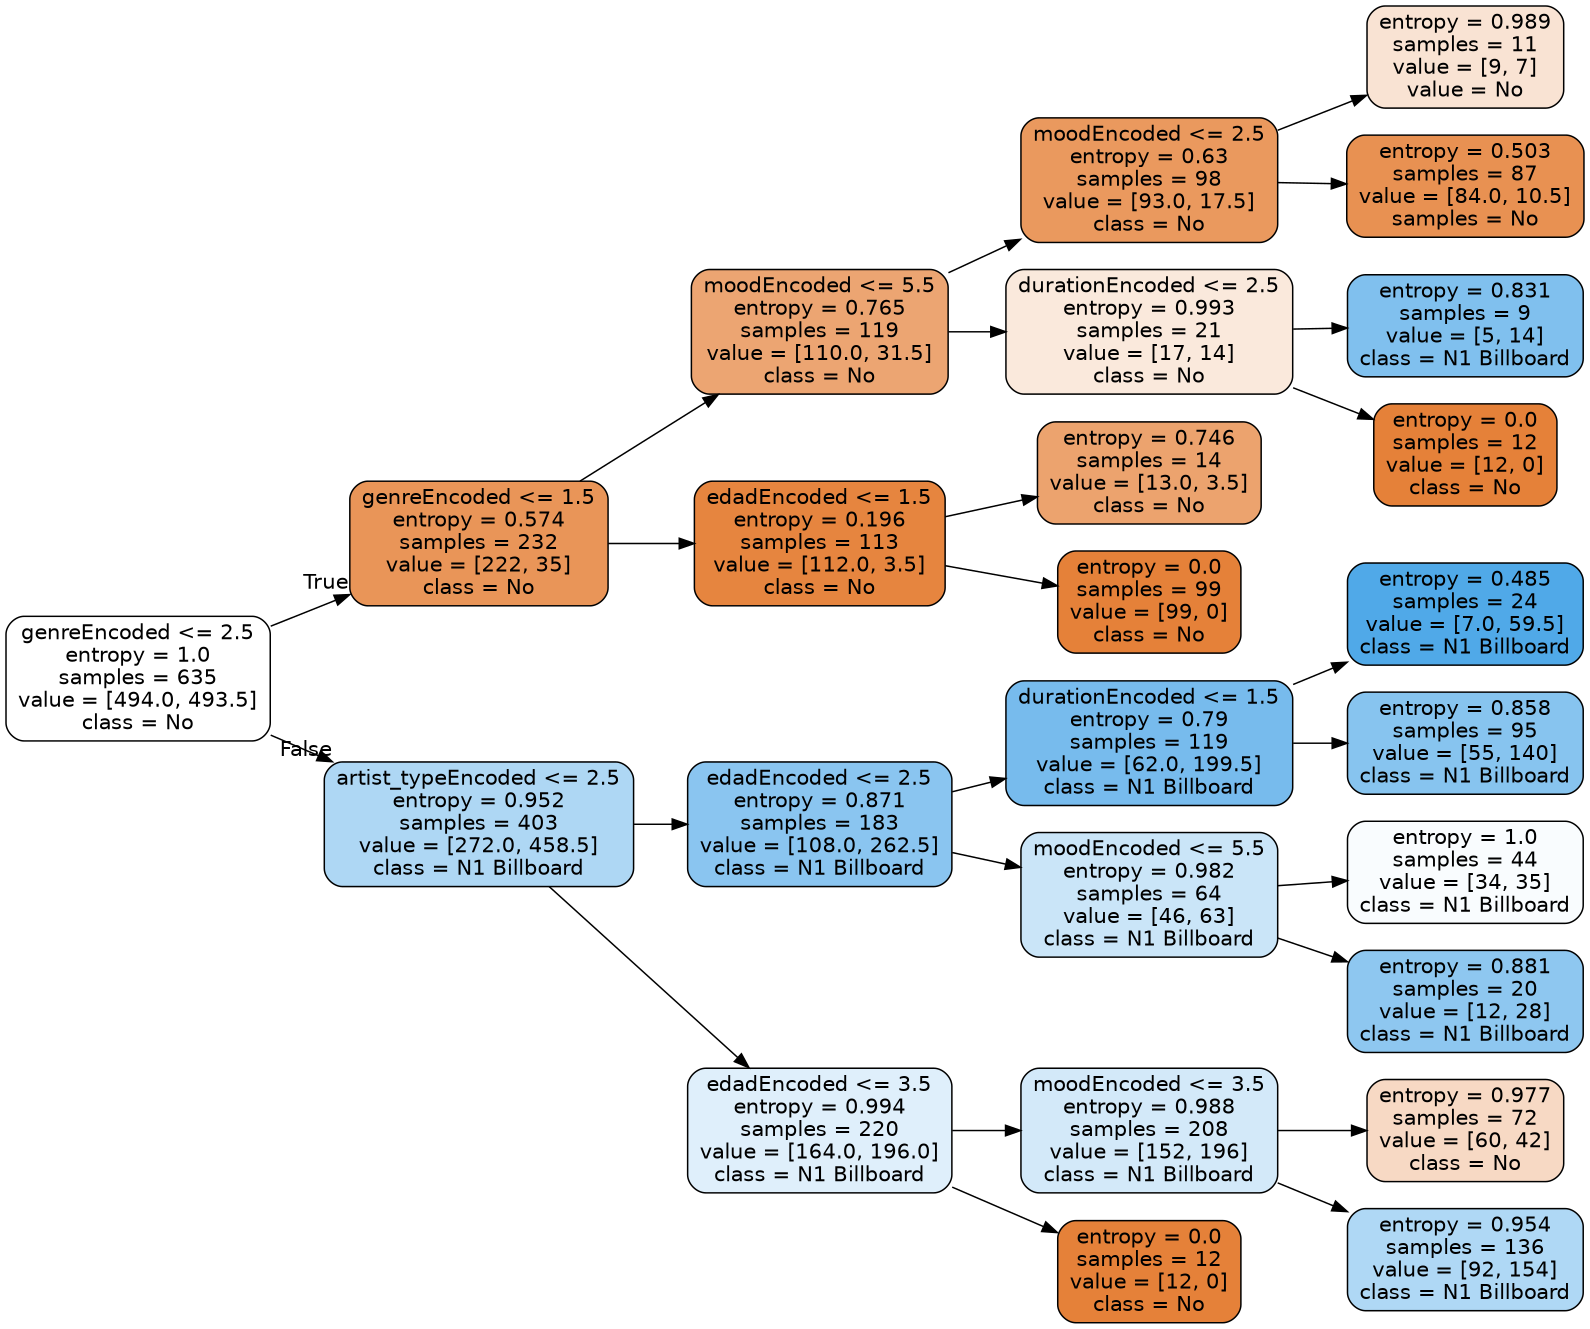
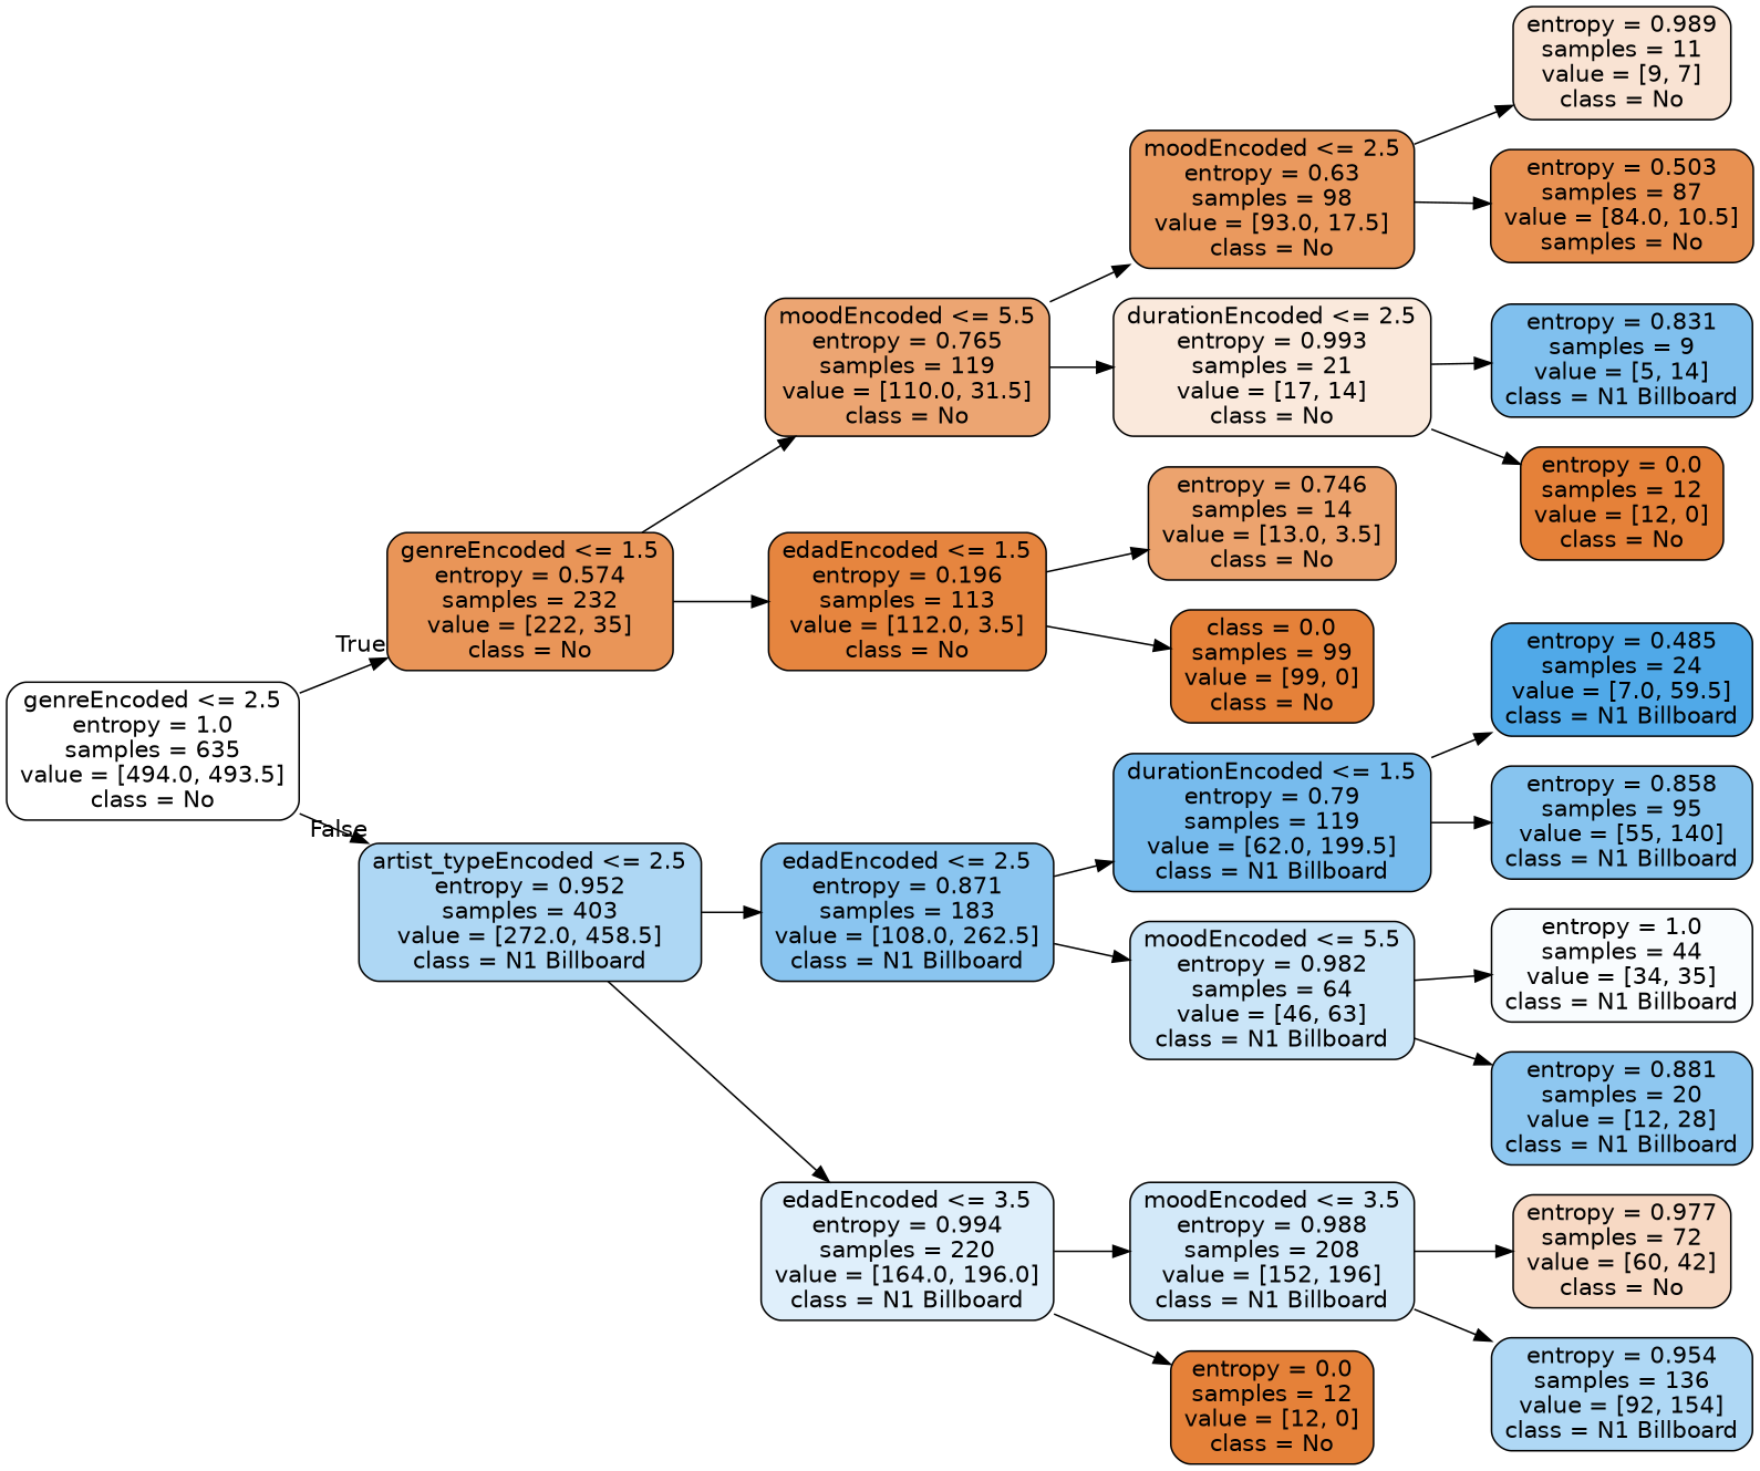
  digraph {
    rankdir=LR
    node [color=black fillcolor="#e58139" fontname=helvetica shape=box style="filled, rounded"]
    edge [fontname=helvetica]
    n1 [fillcolor="#ffffff" label="genreEncoded <= 2.5\nentropy = 1.0\nsamples = 635\nvalue = [494.0, 493.5]\nclass = No"]
    n2 [fillcolor="#e99558" label="genreEncoded <= 1.5\nentropy = 0.574\nsamples = 232\nvalue = [222, 35]\nclass = No"]
    n3 [fillcolor="#aed7f4" label="artist_typeEncoded <= 2.5\nentropy = 0.952\nsamples = 403\nvalue = [272.0, 458.5]\nclass = N1 Billboard"]
    n4 [fillcolor="#eca572" label="moodEncoded <= 5.5\nentropy = 0.765\nsamples = 119\nvalue = [110.0, 31.5]\nclass = No"]
    n5 [fillcolor="#e6853f" label="edadEncoded <= 1.5\nentropy = 0.196\nsamples = 113\nvalue = [112.0, 3.5]\nclass = No"]
    n6 [fillcolor="#8ac5f0" label="edadEncoded <= 2.5\nentropy = 0.871\nsamples = 183\nvalue = [108.0, 262.5]\nclass = N1 Billboard"]
    n7 [fillcolor="#dfeffb" label="edadEncoded <= 3.5\nentropy = 0.994\nsamples = 220\nvalue = [164.0, 196.0]\nclass = N1 Billboard"]
    n8 [fillcolor="#ea995e" label="moodEncoded <= 2.5\nentropy = 0.63\nsamples = 98\nvalue = [93.0, 17.5]\nclass = No"]
    n9 [fillcolor="#fae9dc" label="durationEncoded <= 2.5\nentropy = 0.993\nsamples = 21\nvalue = [17, 14]\nclass = No"]
    n10 [fillcolor="#eca36e" label="entropy = 0.746\nsamples = 14\nvalue = [13.0, 3.5]\nclass = No"]
-   n11 [label="entropy = 0.0\nsamples = 99\nvalue = [99, 0]\nclass = No"]
-   n12 [fillcolor="#f9e3d3" label="entropy = 0.989\nsamples = 11\nvalue = [9, 7]\nvalue = No"]
+   n11 [label="class = 0.0\nsamples = 99\nvalue = [99, 0]\nclass = No"]
+   n12 [fillcolor="#f9e3d3" label="entropy = 0.989\nsamples = 11\nvalue = [9, 7]\nclass = No"]
    n13 [fillcolor="#e89152" label="entropy = 0.503\nsamples = 87\nvalue = [84.0, 10.5]\nsamples = No"]
    n14 [fillcolor="#80c0ee" label="entropy = 0.831\nsamples = 9\nvalue = [5, 14]\nclass = N1 Billboard"]
    n15 [label="entropy = 0.0\nsamples = 12\nvalue = [12, 0]\nclass = No"]
    n16 [fillcolor="#77bbed" label="durationEncoded <= 1.5\nentropy = 0.79\nsamples = 119\nvalue = [62.0, 199.5]\nclass = N1 Billboard"]
    n17 [fillcolor="#cae5f8" label="moodEncoded <= 5.5\nentropy = 0.982\nsamples = 64\nvalue = [46, 63]\nclass = N1 Billboard"]
    n18 [fillcolor="#d3e9f9" label="moodEncoded <= 3.5\nentropy = 0.988\nsamples = 208\nvalue = [152, 196]\nclass = N1 Billboard"]
    n19 [label="entropy = 0.0\nsamples = 12\nvalue = [12, 0]\nclass = No"]
    n20 [fillcolor="#50a9e8" label="entropy = 0.485\nsamples = 24\nvalue = [7.0, 59.5]\nclass = N1 Billboard"]
    n21 [fillcolor="#87c4ef" label="entropy = 0.858\nsamples = 95\nvalue = [55, 140]\nclass = N1 Billboard"]
    n22 [fillcolor="#f9fcfe" label="entropy = 1.0\nsamples = 44\nvalue = [34, 35]\nclass = N1 Billboard"]
    n23 [fillcolor="#8ec7f0" label="entropy = 0.881\nsamples = 20\nvalue = [12, 28]\nclass = N1 Billboard"]
    n24 [fillcolor="#f7d9c4" label="entropy = 0.977\nsamples = 72\nvalue = [60, 42]\nclass = No"]
    n25 [fillcolor="#afd8f5" label="entropy = 0.954\nsamples = 136\nvalue = [92, 154]\nclass = N1 Billboard"]
    n1 -> n2 [headlabel=True labelangle=45 labeldistance=2.5]
    n1 -> n3 [headlabel=False labelangle=-45 labeldistance=2.5]
    n2 -> n4
    n2 -> n5
    n3 -> n6
    n3 -> n7
    n4 -> n8
    n4 -> n9
    n5 -> n10
    n5 -> n11
    n6 -> n16
    n6 -> n17
    n7 -> n18
    n7 -> n19
    n8 -> n12
    n8 -> n13
    n9 -> n14
    n9 -> n15
    n16 -> n20
    n16 -> n21
    n17 -> n22
    n17 -> n23
    n18 -> n24
    n18 -> n25
  }
